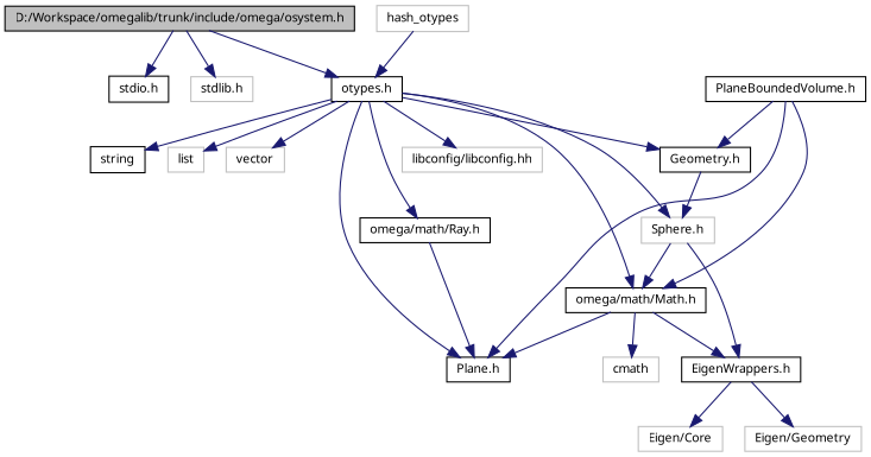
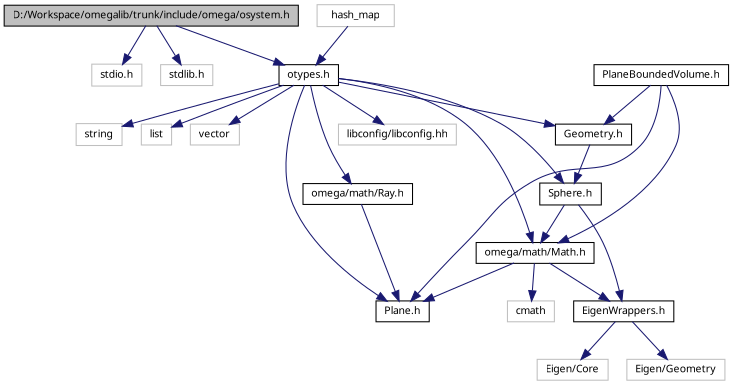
  digraph {
    node [color=grey75 fontname="FreeSans.ttf" fontsize=10 shape=record]
    edge [color=midnightblue fontname="FreeSans.ttf" fontsize=10 labelfontname="FreeSans.ttf" labelfontsize=10 style=solid]
    n1 [color=black fillcolor=grey75 fontcolor=black height=0.2 label="D:/Workspace/omegalib/trunk/include/omega/osystem.h" style=filled width=0.4]
-   n2 [color=black height=0.2 label="stdio.h" width=0.4]
+   n2 [height=0.2 label="stdio.h" width=0.4]
    n3 [height=0.2 label="stdlib.h" width=0.4]
    n4 [color=black height=0.2 label="otypes.h" width=0.4]
-   n5 [color=black height=0.2 label=string width=0.4]
+   n5 [height=0.2 label=string width=0.4]
    n6 [height=0.2 label=list width=0.4]
    n7 [height=0.2 label=vector width=0.4]
    n8 [height=0.2 label="libconfig/libconfig.hh" width=0.4]
    n9 [color=black height=0.2 label="omega/math/Math.h" width=0.4]
    n10 [color=black height=0.2 label="Plane.h" width=0.4]
    n11 [color=black height=0.2 label="omega/math/Ray.h" width=0.4]
    n12 [color=black height=0.2 label="Geometry.h" width=0.4]
-   n13 [height=0.2 label="Sphere.h" width=0.4]
-   n14 [height=0.2 label=hash_otypes width=0.4]
+   n13 [color=black height=0.2 label="Sphere.h" width=0.4]
+   n14 [height=0.2 label=hash_map width=0.4]
    n15 [height=0.2 label=cmath width=0.4]
    n16 [color=black height=0.2 label="EigenWrappers.h" width=0.4]
    n17 [height=0.2 label="Eigen/Core" width=0.4]
    n18 [height=0.2 label="Eigen/Geometry" width=0.4]
    n19 [color=black height=0.2 label="PlaneBoundedVolume.h" width=0.4]
    n1 -> n2
    n1 -> n3
    n1 -> n4
    n4 -> n5
    n4 -> n6
    n4 -> n7
    n4 -> n8
    n4 -> n9
    n4 -> n10
    n4 -> n11
    n4 -> n12
    n4 -> n13
    n9 -> n10
    n9 -> n15
    n9 -> n16
    n11 -> n10
    n12 -> n13
    n13 -> n9
    n13 -> n16
    n14 -> n4
    n16 -> n17
    n16 -> n18
    n19 -> n9
    n19 -> n10
    n19 -> n12
  }
